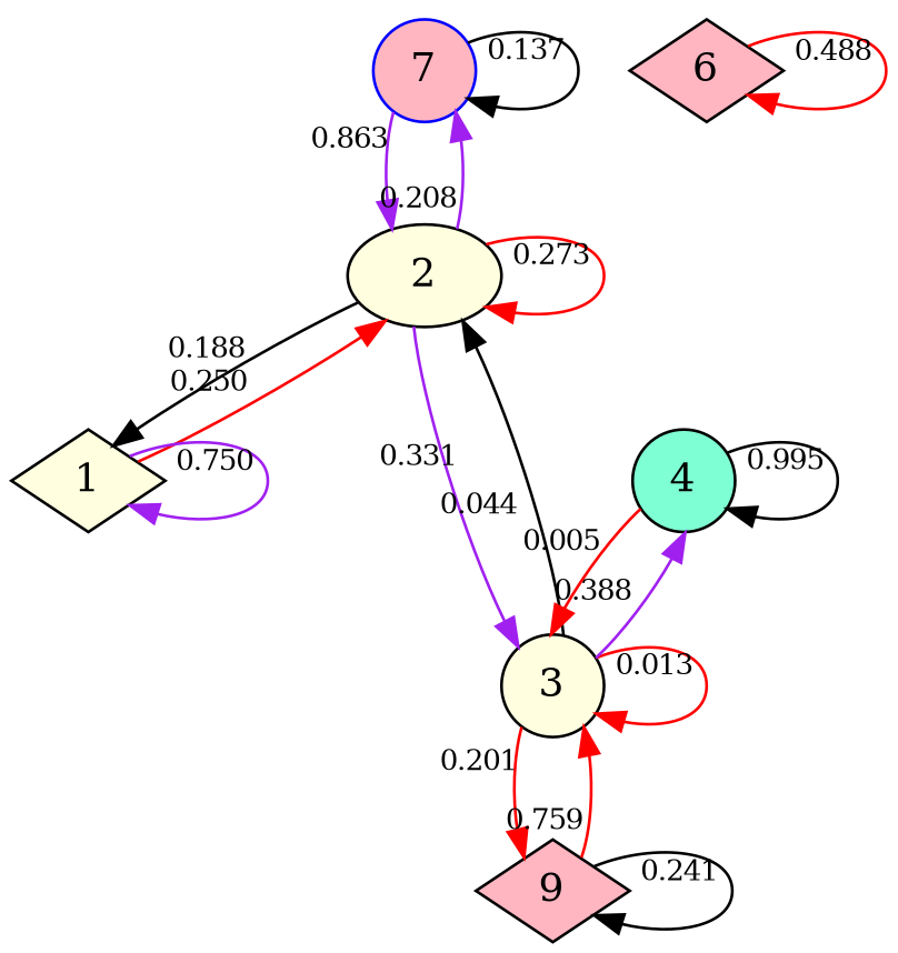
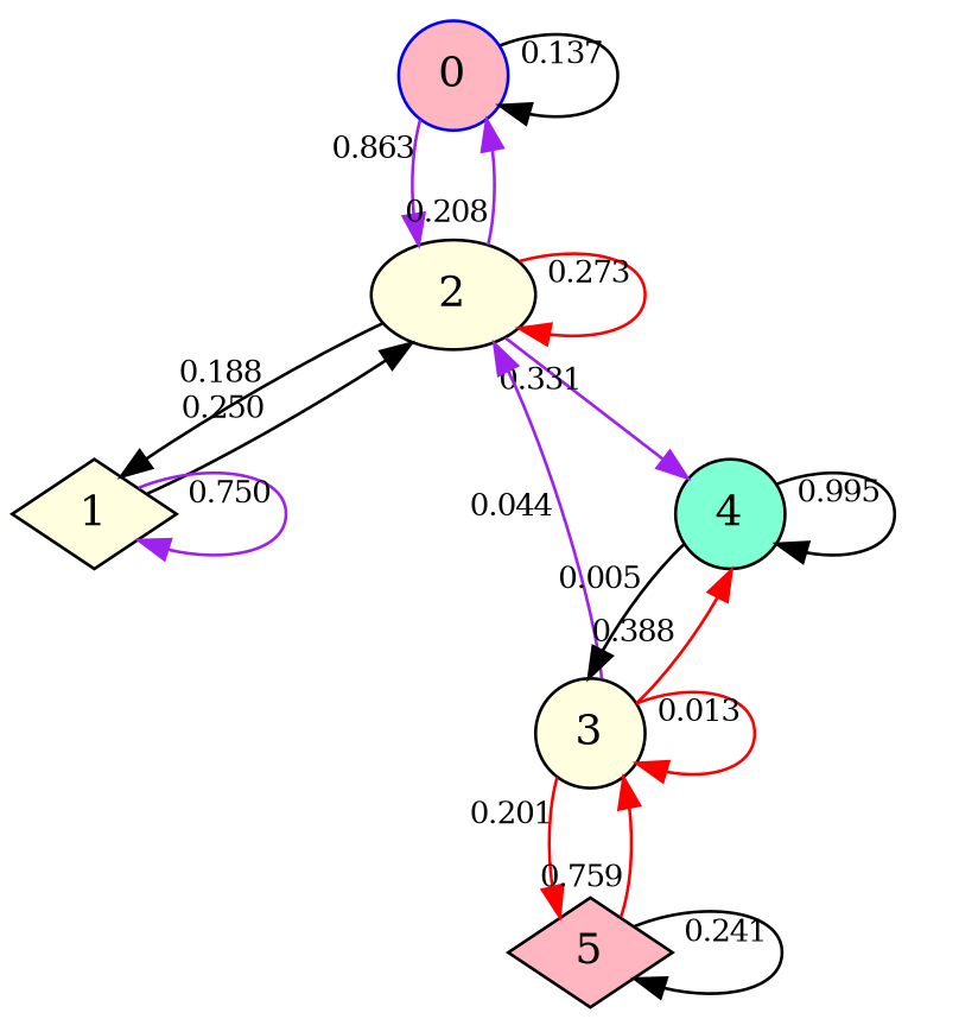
  digraph {
    nodesep=0.5
    node [fillcolor=lightpink shape=circle style=filled]
    edge [color=red fontsize=10.0 weight=1]
-   0 [color=blue label=7]
+   0 [color=blue]
    2 [fillcolor=lightyellow shape=ellipse]
    1 [fillcolor=lightyellow shape=diamond]
    3 [fillcolor=lightyellow]
    4 [fillcolor=aquamarine]
-   5 [shape=diamond label=9]
-   6 [shape=diamond]
+   5 [shape=diamond]
    0 -> 0 [color=black xlabel=0.137]
    0 -> 2 [color=purple xlabel=0.863]
    2 -> 0 [color=purple xlabel=0.208]
    2 -> 2 [xlabel=0.273]
    2 -> 1 [color=black xlabel=0.188]
-   2 -> 3 [color=purple xlabel=0.331]
-   1 -> 2 [xlabel=0.250]
+   2 -> 4 [color=purple xlabel=0.331]
+   1 -> 2 [color=black xlabel=0.250]
    1 -> 1 [color=purple xlabel=0.750]
-   3 -> 2 [color=black xlabel=0.044]
+   3 -> 2 [color=purple xlabel=0.044]
    3 -> 3 [xlabel=0.013]
-   3 -> 4 [color=purple xlabel=0.388]
+   3 -> 4 [xlabel=0.388]
    3 -> 5 [xlabel=0.201]
-   4 -> 3 [xlabel=0.005]
+   4 -> 3 [color=black xlabel=0.005]
    4 -> 4 [color=black xlabel=0.995]
    5 -> 3 [xlabel=0.759]
    5 -> 5 [color=black xlabel=0.241]
-   6 -> 6 [xlabel=0.488]
  }
